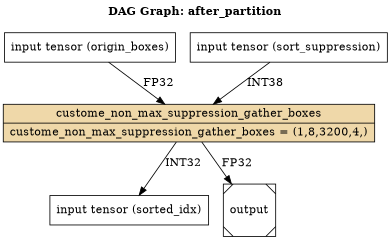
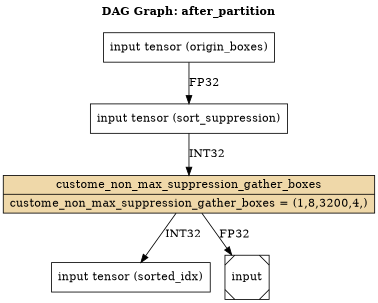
  digraph {
    label=<<b>DAG Graph: after_partition</b><br/><br/>>
    labelloc=t
    node [fillcolor="#ffffff" shape=box]
    edge [color="#000000"]
    n1 [label="input tensor (origin_boxes)"]
    n2 [color="#000000" fillcolor="#efd8a9" fontcolor="#000000" label="{custome_non_max_suppression_gather_boxes|{custome_non_max_suppression_gather_boxes = (1,8,3200,4,)}}" shape=record style="solid,filled"]
    n3 [label="input tensor (sorted_idx)"]
-   n4 [label=output shape=Msquare fillcolor=""]
+   n4 [label=input shape=Msquare fillcolor=""]
    n5 [label="input tensor (sort_suppression)"]
-   n1 -> n2 [label=FP32]
+   n1 -> n5 [label=FP32]
    n2 -> n3 [label=INT32]
    n2 -> n4 [label=FP32]
-   n5 -> n2 [label=INT38]
+   n5 -> n2 [label=INT32]
  }
